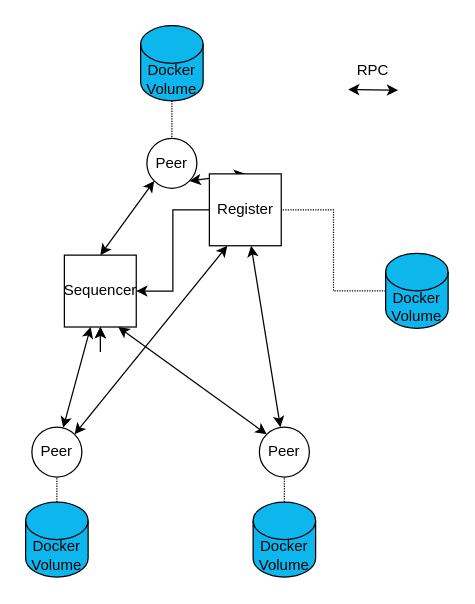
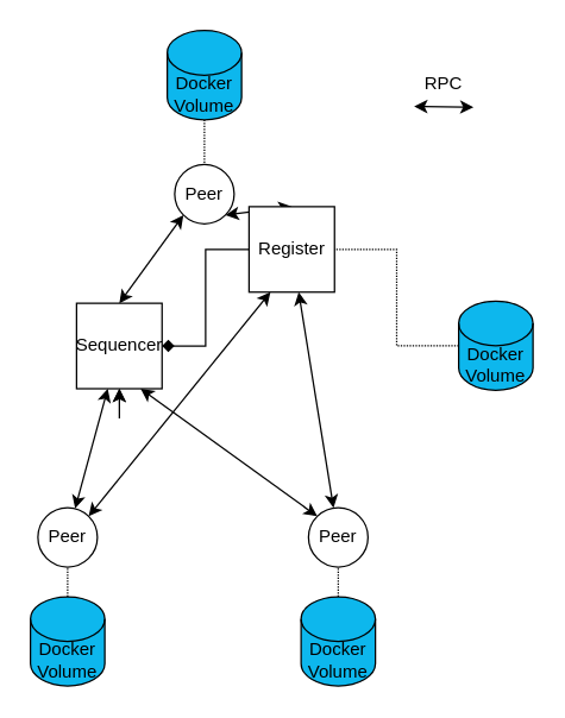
  <mxCell id="0" />
  <mxCell id="1" parent="0" />
  <mxCell id="2" style="rounded=0;orthogonalLoop=1;jettySize=auto;html=1;exitX=0;exitY=0;exitDx=0;exitDy=0;entryX=0.75;entryY=1;entryDx=0;entryDy=0;startArrow=classic;startFill=1;endArrow=classic;endFill=1;" parent="1" source="3" target="10" edge="1"><mxGeometry relative="1" as="geometry" /></mxCell>
  <mxCell id="3" value="Peer" style="ellipse;whiteSpace=wrap;html=1;aspect=fixed;" parent="1" vertex="1"><mxGeometry x="207" y="341" width="40" height="40" as="geometry" /></mxCell>
  <mxCell id="4" style="edgeStyle=none;rounded=0;orthogonalLoop=1;jettySize=auto;html=1;exitX=0;exitY=1;exitDx=0;exitDy=0;startArrow=classic;startFill=1;endArrow=classic;endFill=1;entryX=0.5;entryY=0;entryDx=0;entryDy=0;" parent="1" source="6" target="10" edge="1"><mxGeometry relative="1" as="geometry"><mxPoint x="8" y="201" as="targetPoint" /></mxGeometry></mxCell>
  <mxCell id="5" style="edgeStyle=none;rounded=0;orthogonalLoop=1;jettySize=auto;html=1;exitX=1;exitY=1;exitDx=0;exitDy=0;startArrow=classic;startFill=1;endArrow=classic;endFill=1;entryX=0.5;entryY=0;entryDx=0;entryDy=0;" parent="1" source="6" target="14" edge="1"><mxGeometry relative="1" as="geometry"><mxPoint x="238" y="201" as="targetPoint" /></mxGeometry></mxCell>
  <mxCell id="6" value="Peer" style="ellipse;whiteSpace=wrap;html=1;aspect=fixed;" parent="1" vertex="1"><mxGeometry x="117" y="110" width="40" height="40" as="geometry" /></mxCell>
  <mxCell id="7" value="" style="edgeStyle=none;rounded=0;orthogonalLoop=1;jettySize=auto;html=1;startArrow=classic;startFill=1;endArrow=classic;endFill=1;" parent="1" source="9" target="10" edge="1"><mxGeometry relative="1" as="geometry" /></mxCell>
  <mxCell id="8" style="edgeStyle=none;rounded=0;orthogonalLoop=1;jettySize=auto;html=1;exitX=1;exitY=0;exitDx=0;exitDy=0;entryX=0.25;entryY=1;entryDx=0;entryDy=0;startArrow=classic;startFill=1;endArrow=classic;endFill=1;" parent="1" source="9" target="14" edge="1"><mxGeometry relative="1" as="geometry" /></mxCell>
  <mxCell id="9" value="Peer" style="ellipse;whiteSpace=wrap;html=1;aspect=fixed;" parent="1" vertex="1"><mxGeometry x="25" y="341" width="40" height="40" as="geometry" /></mxCell>
  <mxCell id="10" value="Sequencer" style="whiteSpace=wrap;html=1;aspect=fixed;" parent="1" vertex="1"><mxGeometry x="51" y="203.5" width="57.5" height="57.5" as="geometry" /></mxCell>
  <mxCell id="11" style="edgeStyle=orthogonalEdgeStyle;rounded=0;orthogonalLoop=1;jettySize=auto;html=1;exitX=0.5;exitY=1;exitDx=0;exitDy=0;startArrow=classic;startFill=1;" parent="1" source="10" target="10" edge="1"><mxGeometry relative="1" as="geometry" /></mxCell>
  <mxCell id="12" style="edgeStyle=none;rounded=0;orthogonalLoop=1;jettySize=auto;html=1;startArrow=classic;startFill=1;endArrow=classic;endFill=1;" parent="1" source="14" target="3" edge="1"><mxGeometry relative="1" as="geometry" /></mxCell>
- <mxCell id="13" style="edgeStyle=orthogonalEdgeStyle;rounded=0;orthogonalLoop=1;jettySize=auto;html=1;exitX=0;exitY=0.5;exitDx=0;exitDy=0;entryX=1;entryY=0.5;entryDx=0;entryDy=0;" parent="1" source="14" target="10" edge="1"><mxGeometry relative="1" as="geometry" /></mxCell>
+ <mxCell id="13" style="edgeStyle=orthogonalEdgeStyle;rounded=0;orthogonalLoop=1;jettySize=auto;html=1;exitX=0;exitY=0.5;exitDx=0;exitDy=0;entryX=1;entryY=0.5;entryDx=0;entryDy=0;endArrow=diamond;" parent="1" source="14" target="10" edge="1"><mxGeometry relative="1" as="geometry" /></mxCell>
  <mxCell id="14" value="Register" style="whiteSpace=wrap;html=1;aspect=fixed;" parent="1" vertex="1"><mxGeometry x="167" y="138.5" width="57.5" height="57.5" as="geometry" /></mxCell>
  <mxCell id="15" style="edgeStyle=none;rounded=0;orthogonalLoop=1;jettySize=auto;html=1;exitX=0.5;exitY=0;exitDx=0;exitDy=0;exitPerimeter=0;entryX=0.5;entryY=1;entryDx=0;entryDy=0;dashed=1;dashPattern=1 1;startArrow=none;startFill=0;endArrow=none;endFill=0;" parent="1" source="16" target="9" edge="1"><mxGeometry relative="1" as="geometry" /></mxCell>
  <mxCell id="16" value="&lt;div&gt;Docker&lt;/div&gt;&lt;div&gt;Volume&lt;br&gt;&lt;/div&gt;" style="shape=cylinder3;whiteSpace=wrap;html=1;boundedLbl=1;backgroundOutline=1;size=15;strokeWidth=1;fillColor=#0db7ed;" parent="1" vertex="1"><mxGeometry x="20" y="401" width="50" height="60" as="geometry" /></mxCell>
  <mxCell id="17" style="edgeStyle=none;rounded=0;orthogonalLoop=1;jettySize=auto;html=1;entryX=0.5;entryY=1;entryDx=0;entryDy=0;dashed=1;dashPattern=1 1;startArrow=none;startFill=0;endArrow=none;endFill=0;" parent="1" source="18" target="3" edge="1"><mxGeometry relative="1" as="geometry" /></mxCell>
  <mxCell id="18" value="&lt;div&gt;Docker&lt;/div&gt;&lt;div&gt;Volume&lt;br&gt;&lt;/div&gt;" style="shape=cylinder3;whiteSpace=wrap;html=1;boundedLbl=1;backgroundOutline=1;size=15;strokeWidth=1;fillColor=#0db7ed;" parent="1" vertex="1"><mxGeometry x="202" y="401" width="50" height="60" as="geometry" /></mxCell>
  <mxCell id="19" style="edgeStyle=none;rounded=0;orthogonalLoop=1;jettySize=auto;html=1;exitX=0.5;exitY=1;exitDx=0;exitDy=0;exitPerimeter=0;entryX=0.5;entryY=0;entryDx=0;entryDy=0;dashed=1;dashPattern=1 1;startArrow=none;startFill=0;endArrow=none;endFill=0;" parent="1" source="20" target="6" edge="1"><mxGeometry relative="1" as="geometry" /></mxCell>
  <mxCell id="20" value="&lt;div&gt;Docker&lt;/div&gt;&lt;div&gt;Volume&lt;br&gt;&lt;/div&gt;" style="shape=cylinder3;whiteSpace=wrap;html=1;boundedLbl=1;backgroundOutline=1;size=15;strokeWidth=1;fillColor=#0db7ed;" parent="1" vertex="1"><mxGeometry x="112" y="20" width="50" height="60" as="geometry" /></mxCell>
  <mxCell id="21" style="edgeStyle=none;rounded=0;orthogonalLoop=1;jettySize=auto;html=1;exitX=1;exitY=0.5;exitDx=0;exitDy=0;startArrow=classic;startFill=1;endArrow=classic;endFill=1;" parent="1" edge="1"><mxGeometry relative="1" as="geometry"><mxPoint x="278" y="71" as="sourcePoint" /><mxPoint x="318" y="71.5" as="targetPoint" /></mxGeometry></mxCell>
  <mxCell id="22" value="RPC" style="text;html=1;strokeColor=none;fillColor=none;align=center;verticalAlign=middle;whiteSpace=wrap;rounded=0;" parent="1" vertex="1"><mxGeometry x="268" y="41" width="60" height="30" as="geometry" /></mxCell>
  <mxCell id="23" style="edgeStyle=orthogonalEdgeStyle;rounded=0;orthogonalLoop=1;jettySize=auto;html=1;entryX=1;entryY=0.5;entryDx=0;entryDy=0;endArrow=none;endFill=0;dashed=1;dashPattern=1 1;" parent="1" source="24" target="14" edge="1"><mxGeometry relative="1" as="geometry" /></mxCell>
  <mxCell id="24" value="&lt;div&gt;Docker&lt;/div&gt;&lt;div&gt;Volume&lt;br&gt;&lt;/div&gt;" style="shape=cylinder3;whiteSpace=wrap;html=1;boundedLbl=1;backgroundOutline=1;size=15;strokeWidth=1;fillColor=#0db7ed;" parent="1" vertex="1"><mxGeometry x="308" y="202" width="50" height="60" as="geometry" /></mxCell>
